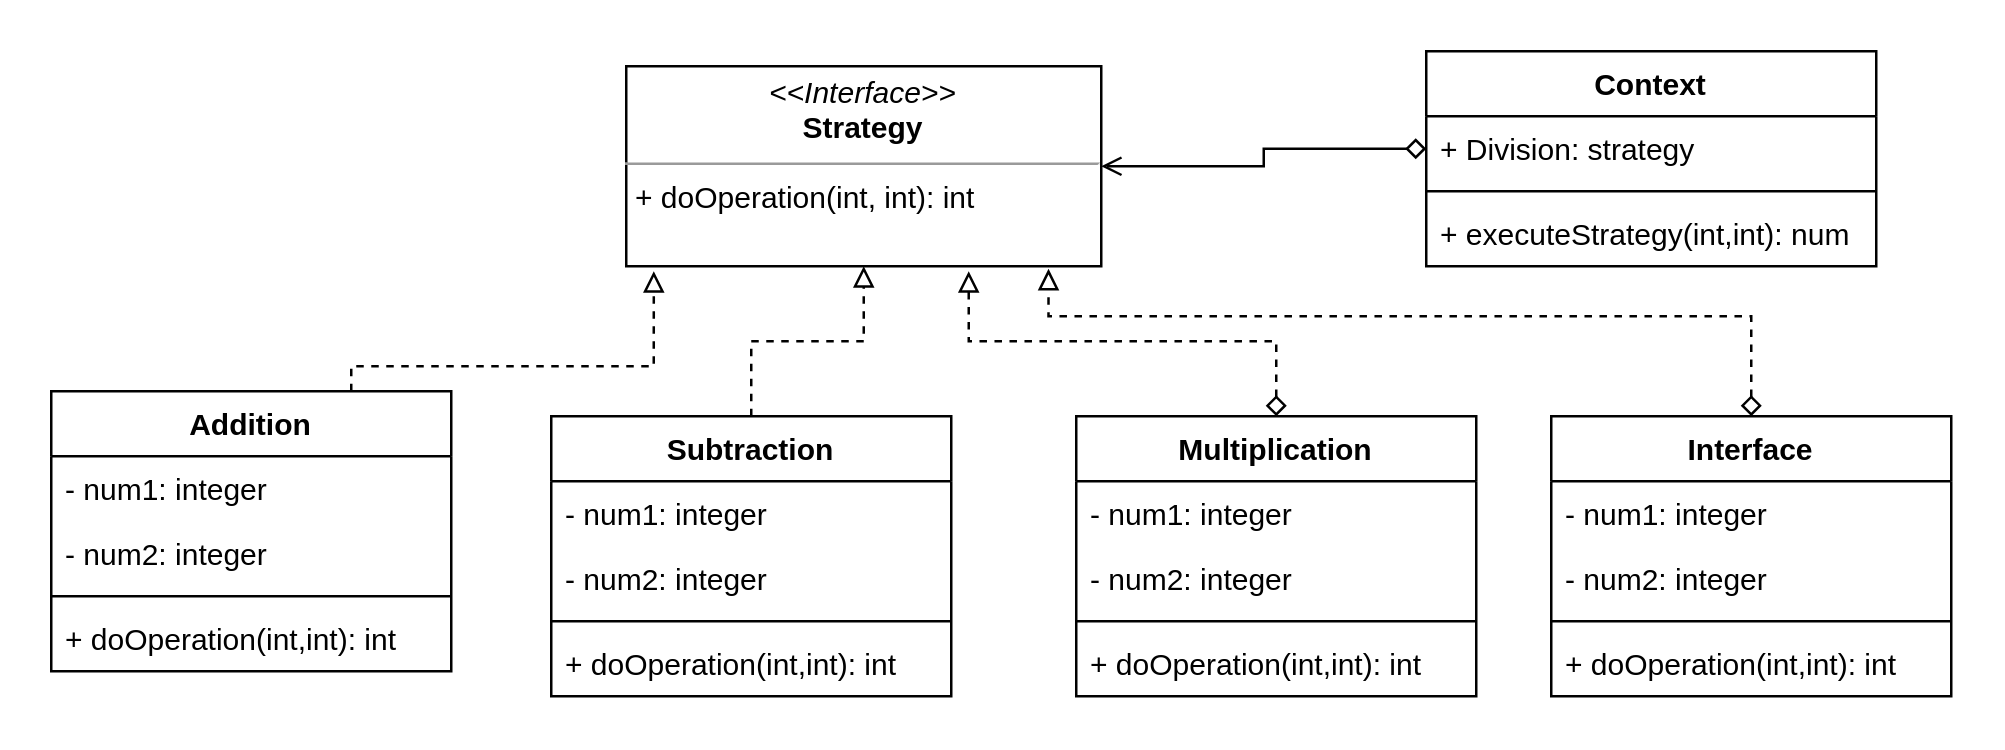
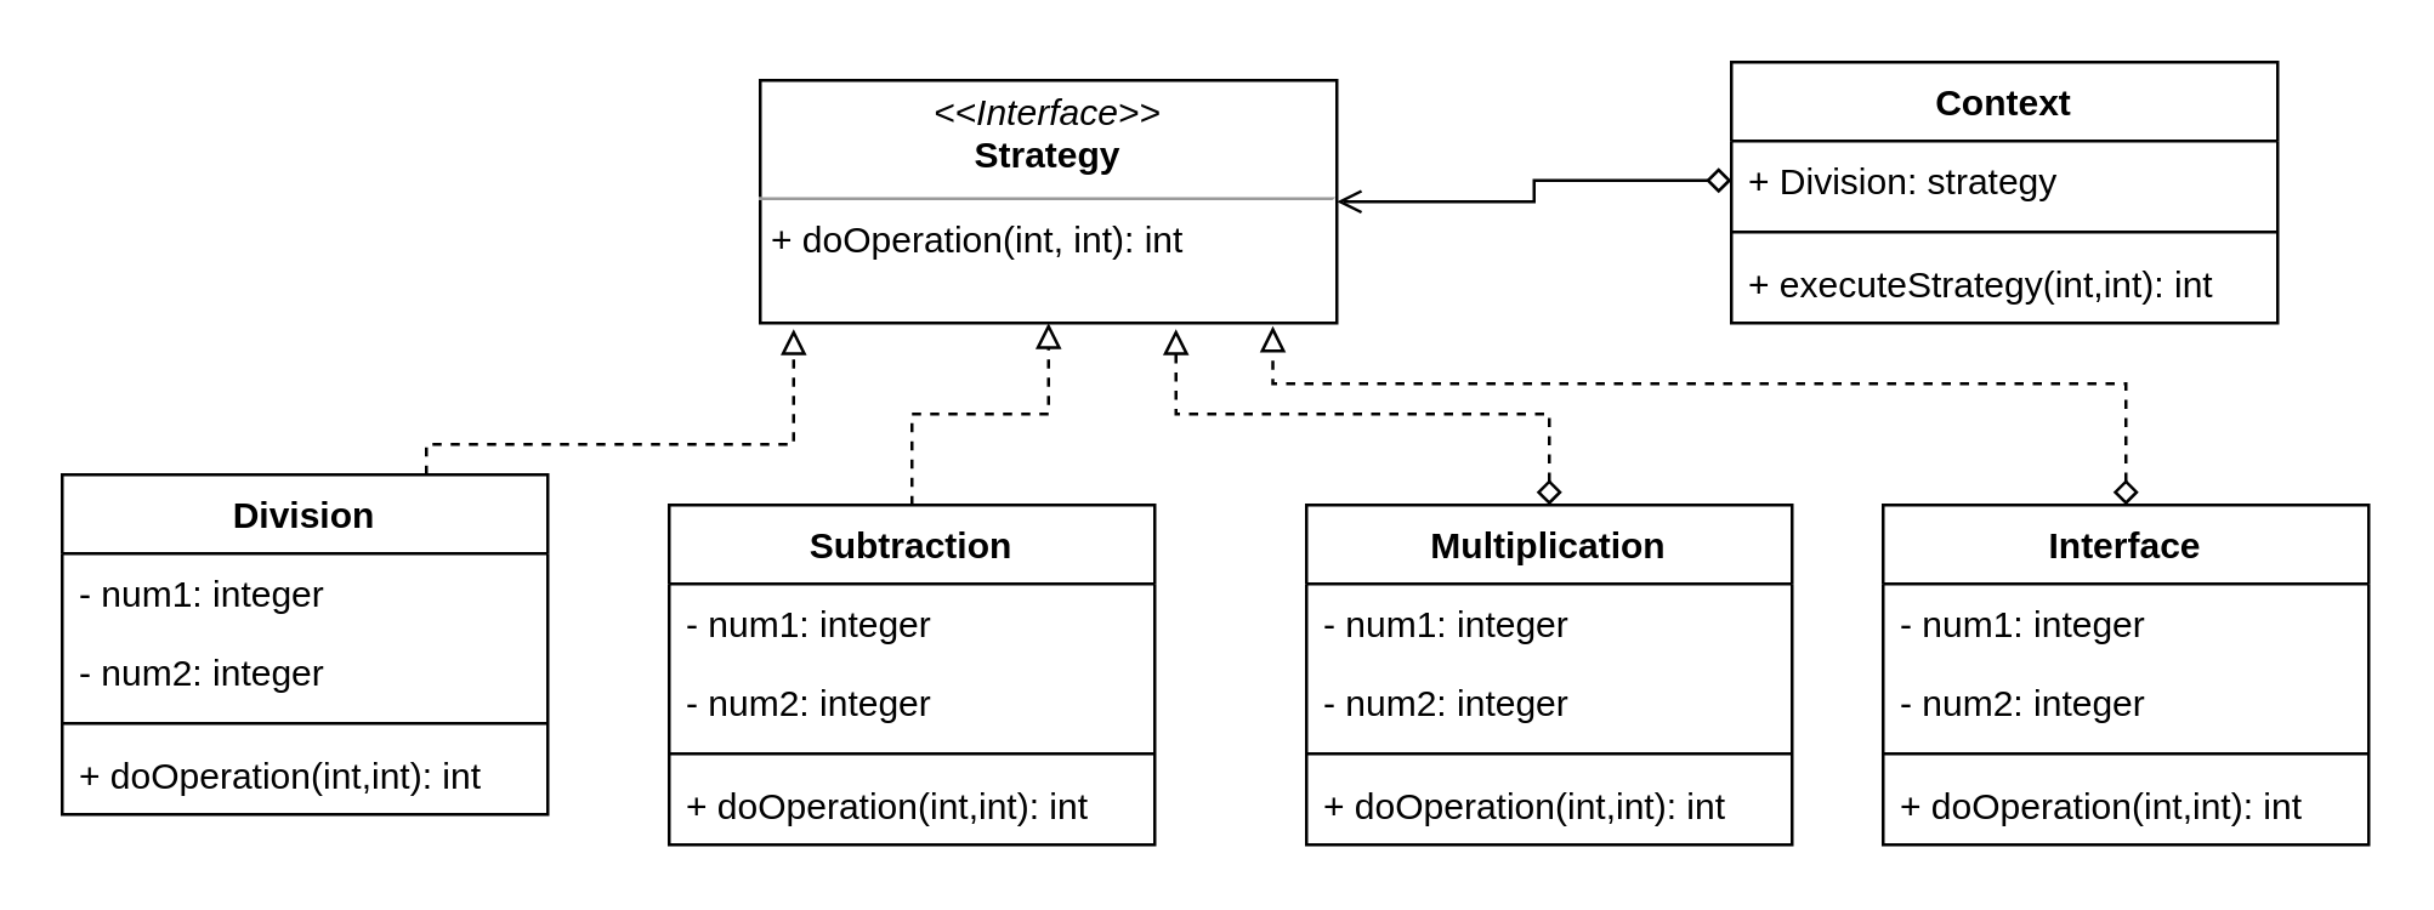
  <mxCell id="0" />
  <mxCell id="1" parent="0" />
  <mxCell id="2" value="&lt;p style=&quot;margin: 0px ; margin-top: 4px ; text-align: center&quot;&gt;&lt;i&gt;&amp;lt;&amp;lt;Interface&amp;gt;&amp;gt;&lt;/i&gt;&lt;br&gt;&lt;b&gt;Strategy&lt;/b&gt;&lt;/p&gt;&lt;hr size=&quot;1&quot;&gt;&lt;p style=&quot;margin: 0px ; margin-left: 4px&quot;&gt;&lt;/p&gt;&lt;p style=&quot;margin: 0px ; margin-left: 4px&quot;&gt;+ doOperation(int, int): int&lt;br&gt;&lt;br&gt;&lt;/p&gt;" style="verticalAlign=top;align=left;overflow=fill;fontSize=12;fontFamily=Helvetica;html=1;" vertex="1" parent="1"><mxGeometry x="250" y="26" width="190" height="80" as="geometry" /></mxCell>
  <mxCell id="3" style="edgeStyle=orthogonalEdgeStyle;rounded=0;orthogonalLoop=1;jettySize=auto;html=1;dashed=1;endArrow=block;endFill=0;entryX=0.5;entryY=1;entryDx=0;entryDy=0;" edge="1" parent="1" source="23" target="2"><mxGeometry relative="1" as="geometry"><mxPoint x="340" y="116" as="targetPoint" /></mxGeometry></mxCell>
  <mxCell id="4" style="edgeStyle=orthogonalEdgeStyle;rounded=0;orthogonalLoop=1;jettySize=auto;html=1;entryX=0.058;entryY=1.025;entryDx=0;entryDy=0;entryPerimeter=0;dashed=1;endArrow=block;endFill=0;" edge="1" parent="1" source="18" target="2"><mxGeometry relative="1" as="geometry"><Array as="points"><mxPoint x="140" y="146" /><mxPoint x="261" y="146" /></Array></mxGeometry></mxCell>
  <mxCell id="5" style="edgeStyle=orthogonalEdgeStyle;rounded=0;orthogonalLoop=1;jettySize=auto;html=1;entryX=1;entryY=0.5;entryDx=0;entryDy=0;endArrow=open;endFill=0;startArrow=diamond;startFill=0;" edge="1" parent="1" source="29" target="2"><mxGeometry relative="1" as="geometry" /></mxCell>
  <mxCell id="6" style="edgeStyle=orthogonalEdgeStyle;rounded=0;orthogonalLoop=1;jettySize=auto;html=1;entryX=0.721;entryY=1.025;entryDx=0;entryDy=0;entryPerimeter=0;startArrow=diamond;startFill=0;endArrow=block;endFill=0;dashed=1;" edge="1" parent="1" source="7" target="2"><mxGeometry relative="1" as="geometry" /></mxCell>
  <mxCell id="7" value="Multiplication" style="swimlane;fontStyle=1;align=center;verticalAlign=top;childLayout=stackLayout;horizontal=1;startSize=26;horizontalStack=0;resizeParent=1;resizeParentMax=0;resizeLast=0;collapsible=1;marginBottom=0;" vertex="1" parent="1"><mxGeometry x="430" y="166" width="160" height="112" as="geometry" /></mxCell>
  <mxCell id="8" value="- num1: integer" style="text;strokeColor=none;fillColor=none;align=left;verticalAlign=top;spacingLeft=4;spacingRight=4;overflow=hidden;rotatable=0;points=[[0,0.5],[1,0.5]];portConstraint=eastwest;" vertex="1" parent="7"><mxGeometry y="26" width="160" height="26" as="geometry" /></mxCell>
  <mxCell id="9" value="- num2: integer" style="text;strokeColor=none;fillColor=none;align=left;verticalAlign=top;spacingLeft=4;spacingRight=4;overflow=hidden;rotatable=0;points=[[0,0.5],[1,0.5]];portConstraint=eastwest;" vertex="1" parent="7"><mxGeometry y="52" width="160" height="26" as="geometry" /></mxCell>
  <mxCell id="10" value="" style="line;strokeWidth=1;fillColor=none;align=left;verticalAlign=middle;spacingTop=-1;spacingLeft=3;spacingRight=3;rotatable=0;labelPosition=right;points=[];portConstraint=eastwest;" vertex="1" parent="7"><mxGeometry y="78" width="160" height="8" as="geometry" /></mxCell>
  <mxCell id="11" value="+ doOperation(int,int): int" style="text;strokeColor=none;fillColor=none;align=left;verticalAlign=top;spacingLeft=4;spacingRight=4;overflow=hidden;rotatable=0;points=[[0,0.5],[1,0.5]];portConstraint=eastwest;" vertex="1" parent="7"><mxGeometry y="86" width="160" height="26" as="geometry" /></mxCell>
  <mxCell id="12" style="edgeStyle=orthogonalEdgeStyle;rounded=0;orthogonalLoop=1;jettySize=auto;html=1;entryX=0.889;entryY=1.013;entryDx=0;entryDy=0;entryPerimeter=0;startArrow=diamond;startFill=0;endArrow=block;endFill=0;dashed=1;" edge="1" parent="1" source="13" target="2"><mxGeometry relative="1" as="geometry"><Array as="points"><mxPoint x="700" y="126" /><mxPoint x="419" y="126" /></Array></mxGeometry></mxCell>
  <mxCell id="13" value="Interface" style="swimlane;fontStyle=1;align=center;verticalAlign=top;childLayout=stackLayout;horizontal=1;startSize=26;horizontalStack=0;resizeParent=1;resizeParentMax=0;resizeLast=0;collapsible=1;marginBottom=0;" vertex="1" parent="1"><mxGeometry x="620" y="166" width="160" height="112" as="geometry" /></mxCell>
  <mxCell id="14" value="- num1: integer" style="text;strokeColor=none;fillColor=none;align=left;verticalAlign=top;spacingLeft=4;spacingRight=4;overflow=hidden;rotatable=0;points=[[0,0.5],[1,0.5]];portConstraint=eastwest;" vertex="1" parent="13"><mxGeometry y="26" width="160" height="26" as="geometry" /></mxCell>
  <mxCell id="15" value="- num2: integer" style="text;strokeColor=none;fillColor=none;align=left;verticalAlign=top;spacingLeft=4;spacingRight=4;overflow=hidden;rotatable=0;points=[[0,0.5],[1,0.5]];portConstraint=eastwest;" vertex="1" parent="13"><mxGeometry y="52" width="160" height="26" as="geometry" /></mxCell>
  <mxCell id="16" value="" style="line;strokeWidth=1;fillColor=none;align=left;verticalAlign=middle;spacingTop=-1;spacingLeft=3;spacingRight=3;rotatable=0;labelPosition=right;points=[];portConstraint=eastwest;" vertex="1" parent="13"><mxGeometry y="78" width="160" height="8" as="geometry" /></mxCell>
  <mxCell id="17" value="+ doOperation(int,int): int" style="text;strokeColor=none;fillColor=none;align=left;verticalAlign=top;spacingLeft=4;spacingRight=4;overflow=hidden;rotatable=0;points=[[0,0.5],[1,0.5]];portConstraint=eastwest;" vertex="1" parent="13"><mxGeometry y="86" width="160" height="26" as="geometry" /></mxCell>
- <mxCell id="18" value="Addition" style="swimlane;fontStyle=1;align=center;verticalAlign=top;childLayout=stackLayout;horizontal=1;startSize=26;horizontalStack=0;resizeParent=1;resizeParentMax=0;resizeLast=0;collapsible=1;marginBottom=0;" vertex="1" parent="1"><mxGeometry y="156" width="160" height="112" as="geometry" x="20" /></mxCell>
+ <mxCell id="18" value="Division" style="swimlane;fontStyle=1;align=center;verticalAlign=top;childLayout=stackLayout;horizontal=1;startSize=26;horizontalStack=0;resizeParent=1;resizeParentMax=0;resizeLast=0;collapsible=1;marginBottom=0;" vertex="1" parent="1"><mxGeometry y="156" width="160" height="112" as="geometry" x="20" /></mxCell>
  <mxCell id="19" value="- num1: integer" style="text;strokeColor=none;fillColor=none;align=left;verticalAlign=top;spacingLeft=4;spacingRight=4;overflow=hidden;rotatable=0;points=[[0,0.5],[1,0.5]];portConstraint=eastwest;" vertex="1" parent="18"><mxGeometry y="26" width="160" height="26" as="geometry" /></mxCell>
  <mxCell id="20" value="- num2: integer" style="text;strokeColor=none;fillColor=none;align=left;verticalAlign=top;spacingLeft=4;spacingRight=4;overflow=hidden;rotatable=0;points=[[0,0.5],[1,0.5]];portConstraint=eastwest;" vertex="1" parent="18"><mxGeometry y="52" width="160" height="26" as="geometry" /></mxCell>
  <mxCell id="21" value="" style="line;strokeWidth=1;fillColor=none;align=left;verticalAlign=middle;spacingTop=-1;spacingLeft=3;spacingRight=3;rotatable=0;labelPosition=right;points=[];portConstraint=eastwest;" vertex="1" parent="18"><mxGeometry y="78" width="160" height="8" as="geometry" /></mxCell>
  <mxCell id="22" value="+ doOperation(int,int): int" style="text;strokeColor=none;fillColor=none;align=left;verticalAlign=top;spacingLeft=4;spacingRight=4;overflow=hidden;rotatable=0;points=[[0,0.5],[1,0.5]];portConstraint=eastwest;" vertex="1" parent="18"><mxGeometry y="86" width="160" height="26" as="geometry" /></mxCell>
  <mxCell id="23" value="Subtraction" style="swimlane;fontStyle=1;align=center;verticalAlign=top;childLayout=stackLayout;horizontal=1;startSize=26;horizontalStack=0;resizeParent=1;resizeParentMax=0;resizeLast=0;collapsible=1;marginBottom=0;" vertex="1" parent="1"><mxGeometry x="220" y="166" width="160" height="112" as="geometry" /></mxCell>
  <mxCell id="24" value="- num1: integer" style="text;strokeColor=none;fillColor=none;align=left;verticalAlign=top;spacingLeft=4;spacingRight=4;overflow=hidden;rotatable=0;points=[[0,0.5],[1,0.5]];portConstraint=eastwest;" vertex="1" parent="23"><mxGeometry y="26" width="160" height="26" as="geometry" /></mxCell>
  <mxCell id="25" value="- num2: integer" style="text;strokeColor=none;fillColor=none;align=left;verticalAlign=top;spacingLeft=4;spacingRight=4;overflow=hidden;rotatable=0;points=[[0,0.5],[1,0.5]];portConstraint=eastwest;" vertex="1" parent="23"><mxGeometry y="52" width="160" height="26" as="geometry" /></mxCell>
  <mxCell id="26" value="" style="line;strokeWidth=1;fillColor=none;align=left;verticalAlign=middle;spacingTop=-1;spacingLeft=3;spacingRight=3;rotatable=0;labelPosition=right;points=[];portConstraint=eastwest;" vertex="1" parent="23"><mxGeometry y="78" width="160" height="8" as="geometry" /></mxCell>
  <mxCell id="27" value="+ doOperation(int,int): int" style="text;strokeColor=none;fillColor=none;align=left;verticalAlign=top;spacingLeft=4;spacingRight=4;overflow=hidden;rotatable=0;points=[[0,0.5],[1,0.5]];portConstraint=eastwest;" vertex="1" parent="23"><mxGeometry y="86" width="160" height="26" as="geometry" /></mxCell>
  <mxCell id="28" value="Context" style="swimlane;fontStyle=1;align=center;verticalAlign=top;childLayout=stackLayout;horizontal=1;startSize=26;horizontalStack=0;resizeParent=1;resizeParentMax=0;resizeLast=0;collapsible=1;marginBottom=0;" vertex="1" parent="1"><mxGeometry x="570" y="20" width="180" height="86" as="geometry" /></mxCell>
  <mxCell id="29" value="+ Division: strategy " style="text;strokeColor=none;fillColor=none;align=left;verticalAlign=top;spacingLeft=4;spacingRight=4;overflow=hidden;rotatable=0;points=[[0,0.5],[1,0.5]];portConstraint=eastwest;" vertex="1" parent="28"><mxGeometry y="26" width="180" height="26" as="geometry" /></mxCell>
  <mxCell id="30" value="" style="line;strokeWidth=1;fillColor=none;align=left;verticalAlign=middle;spacingTop=-1;spacingLeft=3;spacingRight=3;rotatable=0;labelPosition=right;points=[];portConstraint=eastwest;" vertex="1" parent="28"><mxGeometry y="52" width="180" height="8" as="geometry" /></mxCell>
- <mxCell id="31" value="+ executeStrategy(int,int): num" style="text;strokeColor=none;fillColor=none;align=left;verticalAlign=top;spacingLeft=4;spacingRight=4;overflow=hidden;rotatable=0;points=[[0,0.5],[1,0.5]];portConstraint=eastwest;" vertex="1" parent="28"><mxGeometry y="60" width="180" height="26" as="geometry" /></mxCell>
+ <mxCell id="31" value="+ executeStrategy(int,int): int" style="text;strokeColor=none;fillColor=none;align=left;verticalAlign=top;spacingLeft=4;spacingRight=4;overflow=hidden;rotatable=0;points=[[0,0.5],[1,0.5]];portConstraint=eastwest;" vertex="1" parent="28"><mxGeometry y="60" width="180" height="26" as="geometry" /></mxCell>
